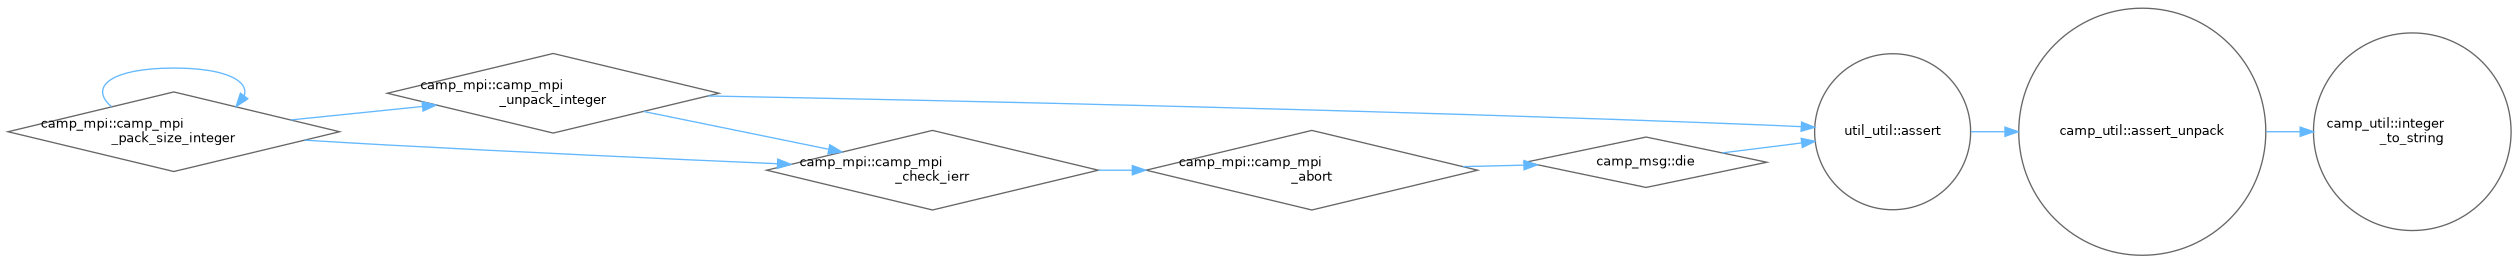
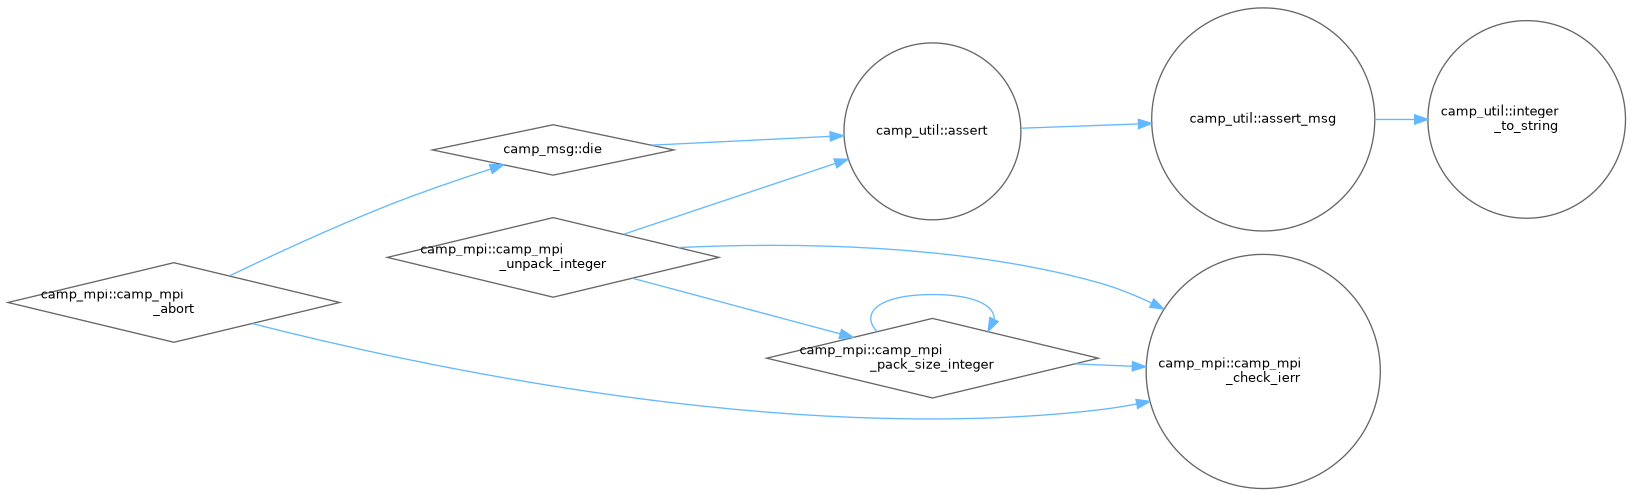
  digraph {
    rankdir=LR
    node [color=grey40 fillcolor=white fontname=Helvetica fontsize=10 shape=diamond style=filled]
    edge [color=steelblue1 fontname=Helvetica fontsize=10 labelfontname=Helvetica labelfontsize=10 style=solid]
    n1 [height=0.2 label="camp_mpi::camp_mpi\l_unpack_integer" width=0.4]
-   n2 [height=0.2 label="util_util::assert" shape=circle width=0.4]
-   n3 [height=0.2 label="camp_mpi::camp_mpi\l_check_ierr" width=0.4]
+   n2 [height=0.2 label="camp_util::assert" shape=circle width=0.4]
+   n3 [height=0.2 label="camp_mpi::camp_mpi\l_check_ierr" shape=circle width=0.4]
    n4 [height=0.2 label="camp_mpi::camp_mpi\l_pack_size_integer" width=0.4]
-   n5 [height=0.2 label="camp_util::assert_unpack" shape=circle width=0.4]
+   n5 [height=0.2 label="camp_util::assert_msg" shape=circle width=0.4]
    n6 [height=0.2 label="camp_mpi::camp_mpi\l_abort" width=0.4]
    n7 [height=0.2 label="camp_util::integer\l_to_string" shape=circle width=0.4]
    n8 [height=0.2 label="camp_msg::die" width=0.4]
    n1 -> n2
    n1 -> n3
-   n4 -> n1
+   n1 -> n4
    n2 -> n5
-   n3 -> n6
+   n6 -> n3
    n4 -> n3
    n4 -> n4
    n5 -> n7
    n6 -> n8
    n8 -> n2
  }
